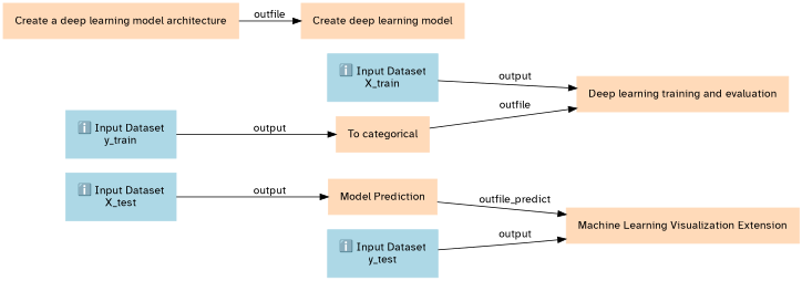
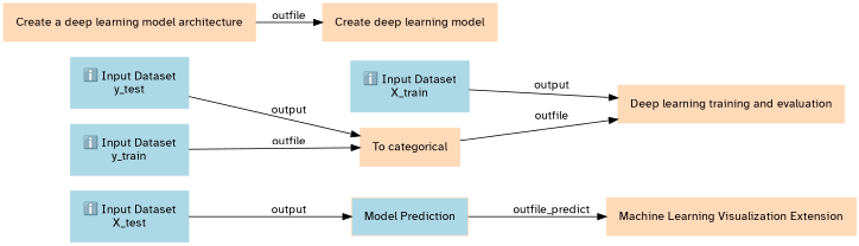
  digraph {
    rankdir=LR
    node [color=peachpuff fontname="Atkinson Hyperlegible" margin="0.2,0.2" shape=box style=filled]
    edge [fontname="Atkinson Hyperlegible"]
    n1 [color=lightblue label="ℹ️ Input Dataset\nX_test"]
-   n2 [label="Model Prediction"]
+   n2 [label="Model Prediction" fillcolor=lightblue]
    n3 [label="Machine Learning Visualization Extension"]
    n4 [color=lightblue label="ℹ️ Input Dataset\nX_train"]
    n5 [label="Deep learning training and evaluation"]
    n6 [color=lightblue label="ℹ️ Input Dataset\ny_test"]
    n7 [color=lightblue label="ℹ️ Input Dataset\ny_train"]
    n8 [label="To categorical"]
    n9 [label="Create a deep learning model architecture"]
    n10 [label="Create deep learning model"]
    n1 -> n2 [label=output]
    n2 -> n3 [label=outfile_predict]
    n4 -> n5 [label=output]
-   n6 -> n3 [label=output]
-   n7 -> n8 [label=output]
+   n6 -> n8 [label=output]
+   n7 -> n8 [label=outfile]
    n8 -> n5 [label=outfile]
    n9 -> n10 [label=outfile]
  }
